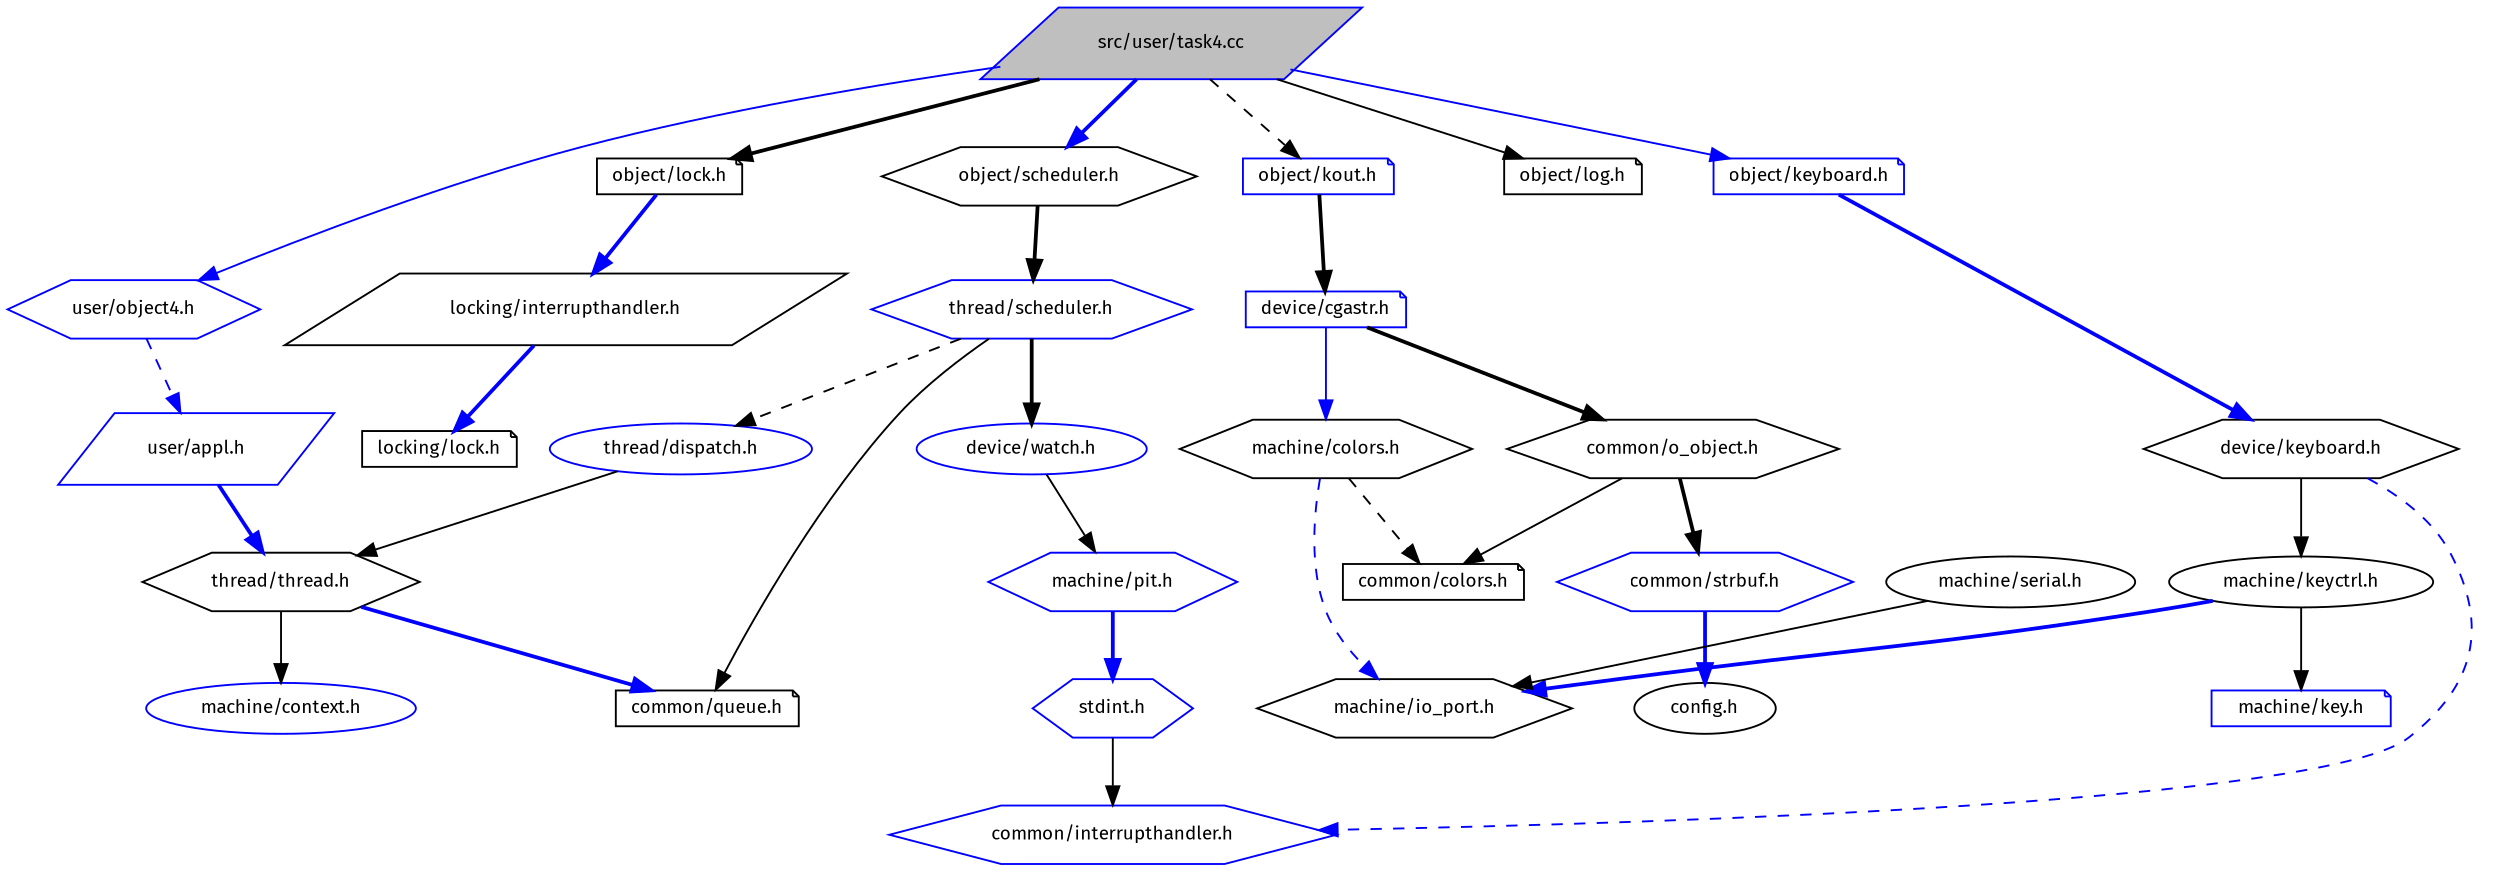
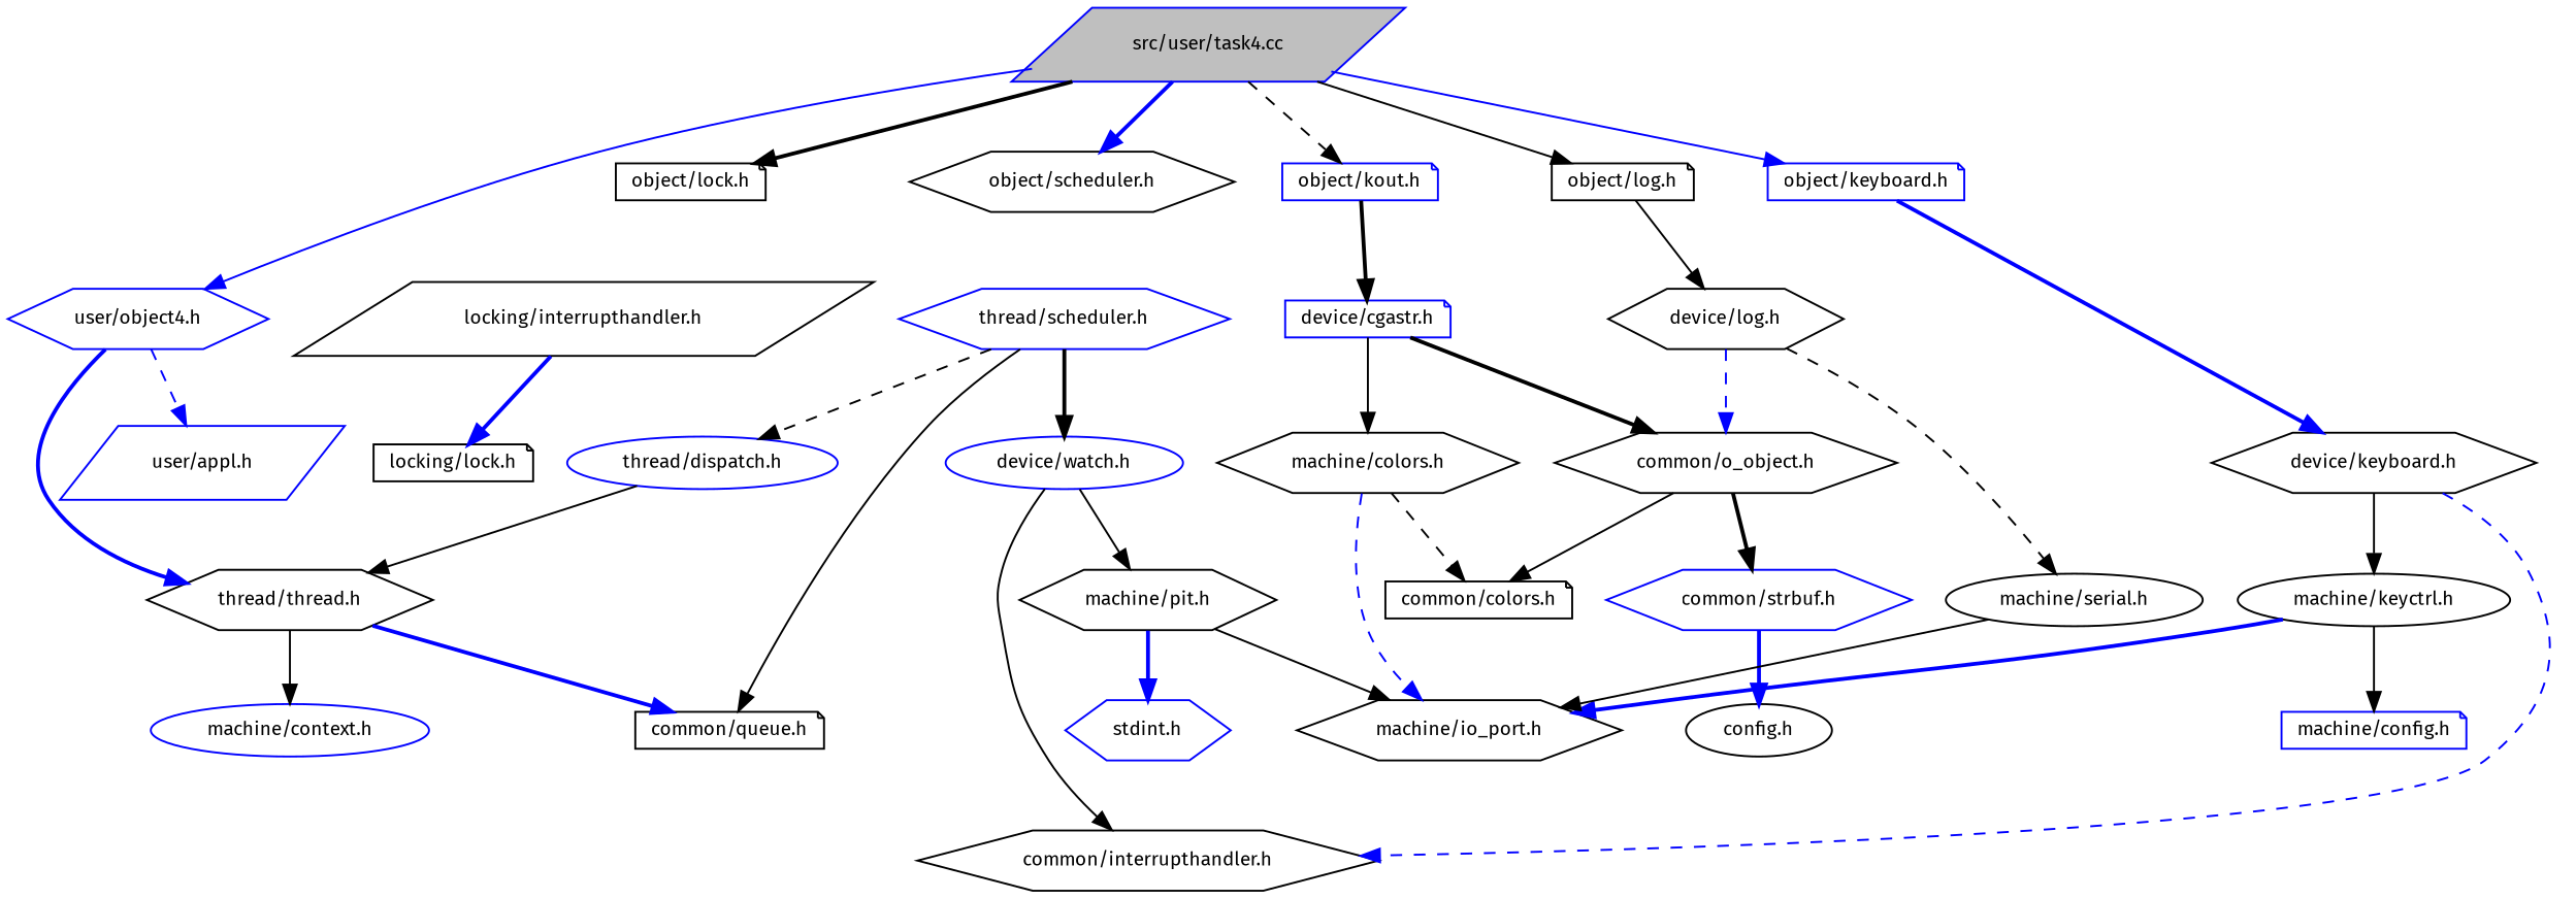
  digraph {
    fontname="Fira Sans"
    node [color=black fontname="Fira Sans" fontsize=10 shape=hexagon]
    edge [color=black fontname="Fira Sans" fontsize=10 labelfontname=Helvetica labelfontsize=10 style=solid]
    n1 [color=blue fillcolor=grey75 fontcolor=black height=0.2 label="src/user/task4.cc" shape=parallelogram style=filled width=0.4]
    n2 [color=blue height=0.2 label="user/object4.h" width=0.4]
    n3 [height=0.2 label="object/lock.h" shape=note width=0.4]
    n4 [color=blue height=0.2 label="object/kout.h" shape=note width=0.4]
    n5 [color=blue height=0.2 label="object/keyboard.h" shape=note width=0.4]
    n6 [height=0.2 label="object/scheduler.h" width=0.4]
    n7 [height=0.2 label="object/log.h" shape=note width=0.4]
    n8 [color=blue height=0.2 label="user/appl.h" shape=parallelogram width=0.4]
    n9 [height=0.2 label="locking/interrupthandler.h" shape=parallelogram width=0.4]
    n10 [color=blue height=0.2 label="device/cgastr.h" shape=note width=0.4]
    n11 [height=0.2 label="device/keyboard.h" width=0.4]
    n12 [color=blue height=0.2 label="thread/scheduler.h" width=0.4]
+   n13 [height=0.2 label="device/log.h" width=0.4]
    n14 [height=0.2 label="thread/thread.h" width=0.4]
    n15 [color=blue height=0.2 label="machine/context.h" shape=ellipse width=0.4]
    n16 [height=0.2 label="common/queue.h" shape=note width=0.4]
    n17 [height=0.2 label="locking/lock.h" shape=note width=0.4]
    n18 [height=0.2 label="common/o_object.h" width=0.4]
    n19 [height=0.2 label="machine/colors.h" width=0.4]
    n20 [color=blue height=0.2 label="common/strbuf.h" width=0.4]
    n21 [height=0.2 label="common/colors.h" shape=note width=0.4]
    n22 [height=0.2 label="machine/io_port.h" width=0.4]
    n23 [height=0.2 label="config.h" shape=ellipse width=0.4]
    n24 [height=0.2 label="machine/keyctrl.h" shape=ellipse width=0.4]
-   n25 [color=blue height=0.2 label="common/interrupthandler.h" width=0.4]
-   n26 [color=blue height=0.2 label="machine/key.h" shape=note width=0.4]
+   n25 [height=0.2 label="common/interrupthandler.h" width=0.4]
+   n26 [color=blue height=0.2 label="machine/config.h" shape=note width=0.4]
    n27 [color=blue height=0.2 label="thread/dispatch.h" shape=ellipse width=0.4]
    n28 [color=blue height=0.2 label="device/watch.h" shape=ellipse width=0.4]
-   n29 [color=blue height=0.2 label="machine/pit.h" width=0.4]
+   n29 [height=0.2 label="machine/pit.h" width=0.4]
    n30 [color=blue height=0.2 label="stdint.h" width=0.4]
    n31 [height=0.2 label="machine/serial.h" shape=ellipse width=0.4]
    n1 -> n2 [color=blue]
    n1 -> n3 [style=bold]
    n1 -> n4 [style=dashed]
    n1 -> n5 [color=blue]
    n1 -> n6 [color=blue style=bold]
    n1 -> n7
    n2 -> n8 [color=blue style=dashed]
-   n3 -> n9 [color=blue style=bold]
    n4 -> n10 [style=bold]
    n5 -> n11 [color=blue style=bold]
-   n6 -> n12 [style=bold]
-   n8 -> n14 [color=blue style=bold]
+   n7 -> n13
+   n2 -> n14 [color=blue style=bold]
    n9 -> n17 [color=blue style=bold]
    n10 -> n18 [style=bold]
-   n10 -> n19 [color=blue]
+   n10 -> n19
    n11 -> n24
    n11 -> n25 [color=blue style=dashed]
    n12 -> n16
    n12 -> n27 [style=dashed]
    n12 -> n28 [style=bold]
+   n13 -> n18 [color=blue style=dashed]
+   n13 -> n31 [style=dashed]
    n14 -> n15
    n14 -> n16 [color=blue style=bold]
    n18 -> n20 [style=bold]
    n18 -> n21
    n19 -> n21 [style=dashed]
    n19 -> n22 [color=blue style=dashed]
    n20 -> n23 [color=blue style=bold]
    n24 -> n22 [color=blue style=bold]
    n24 -> n26
    n27 -> n14
-   n30 -> n25
+   n28 -> n25
    n28 -> n29
+   n29 -> n22
    n29 -> n30 [color=blue style=bold]
    n31 -> n22
  }
